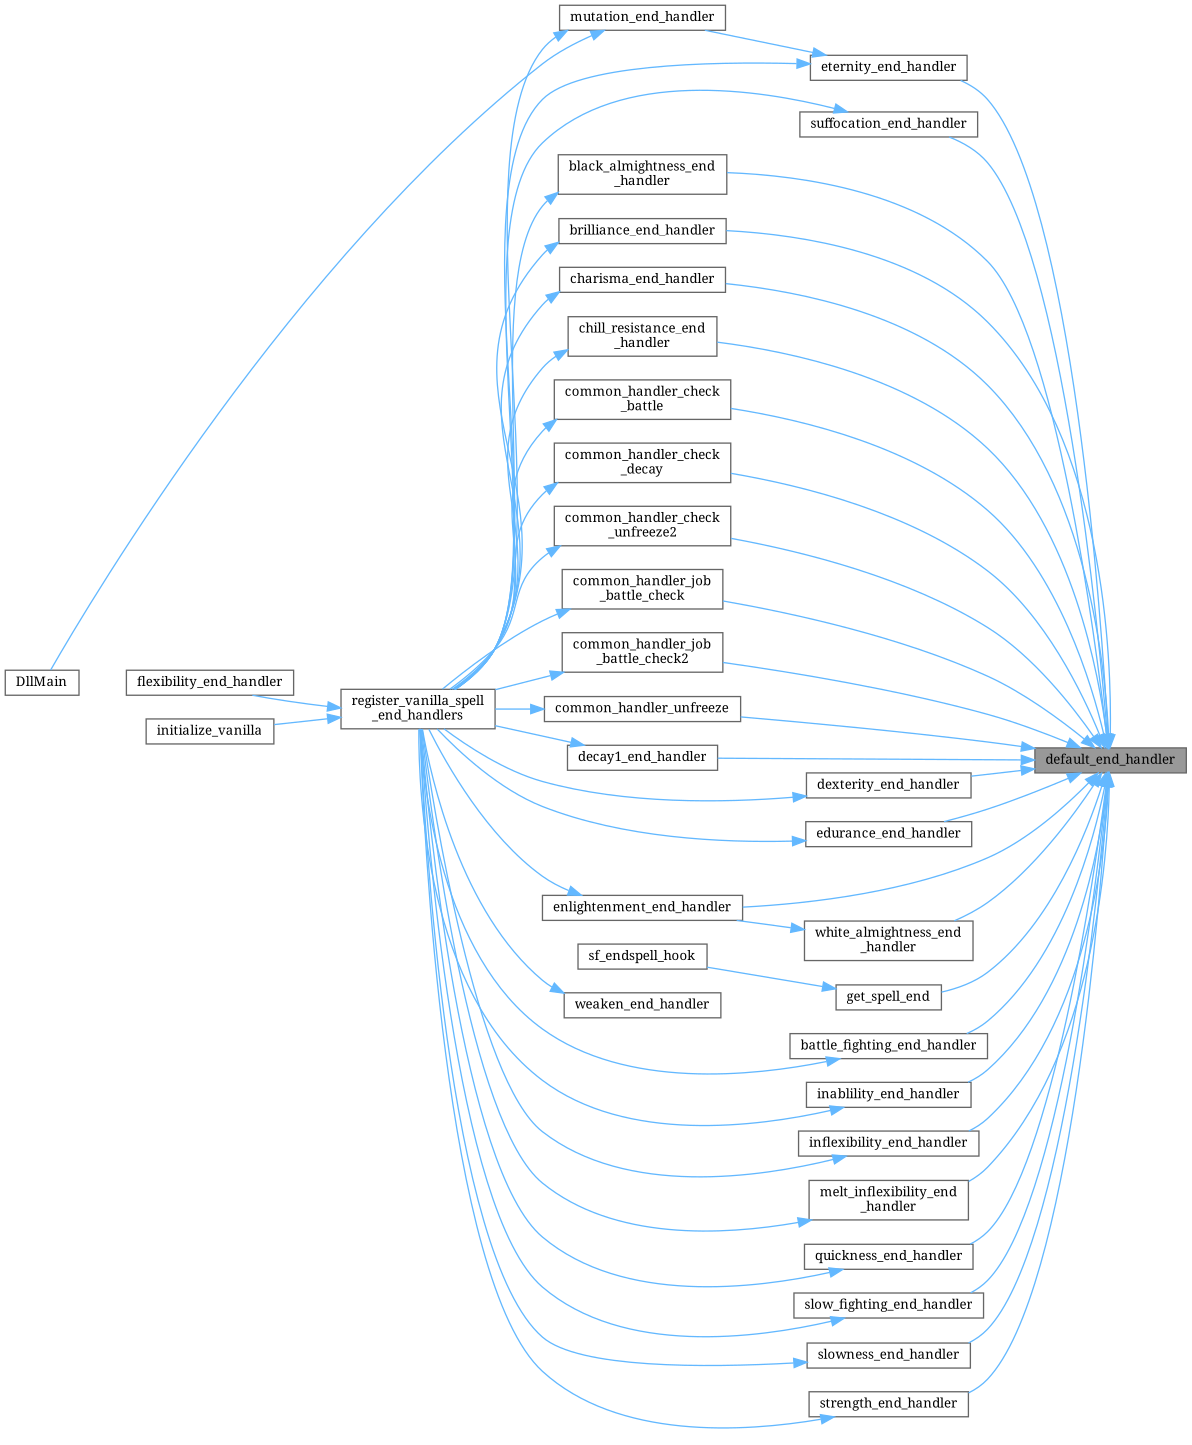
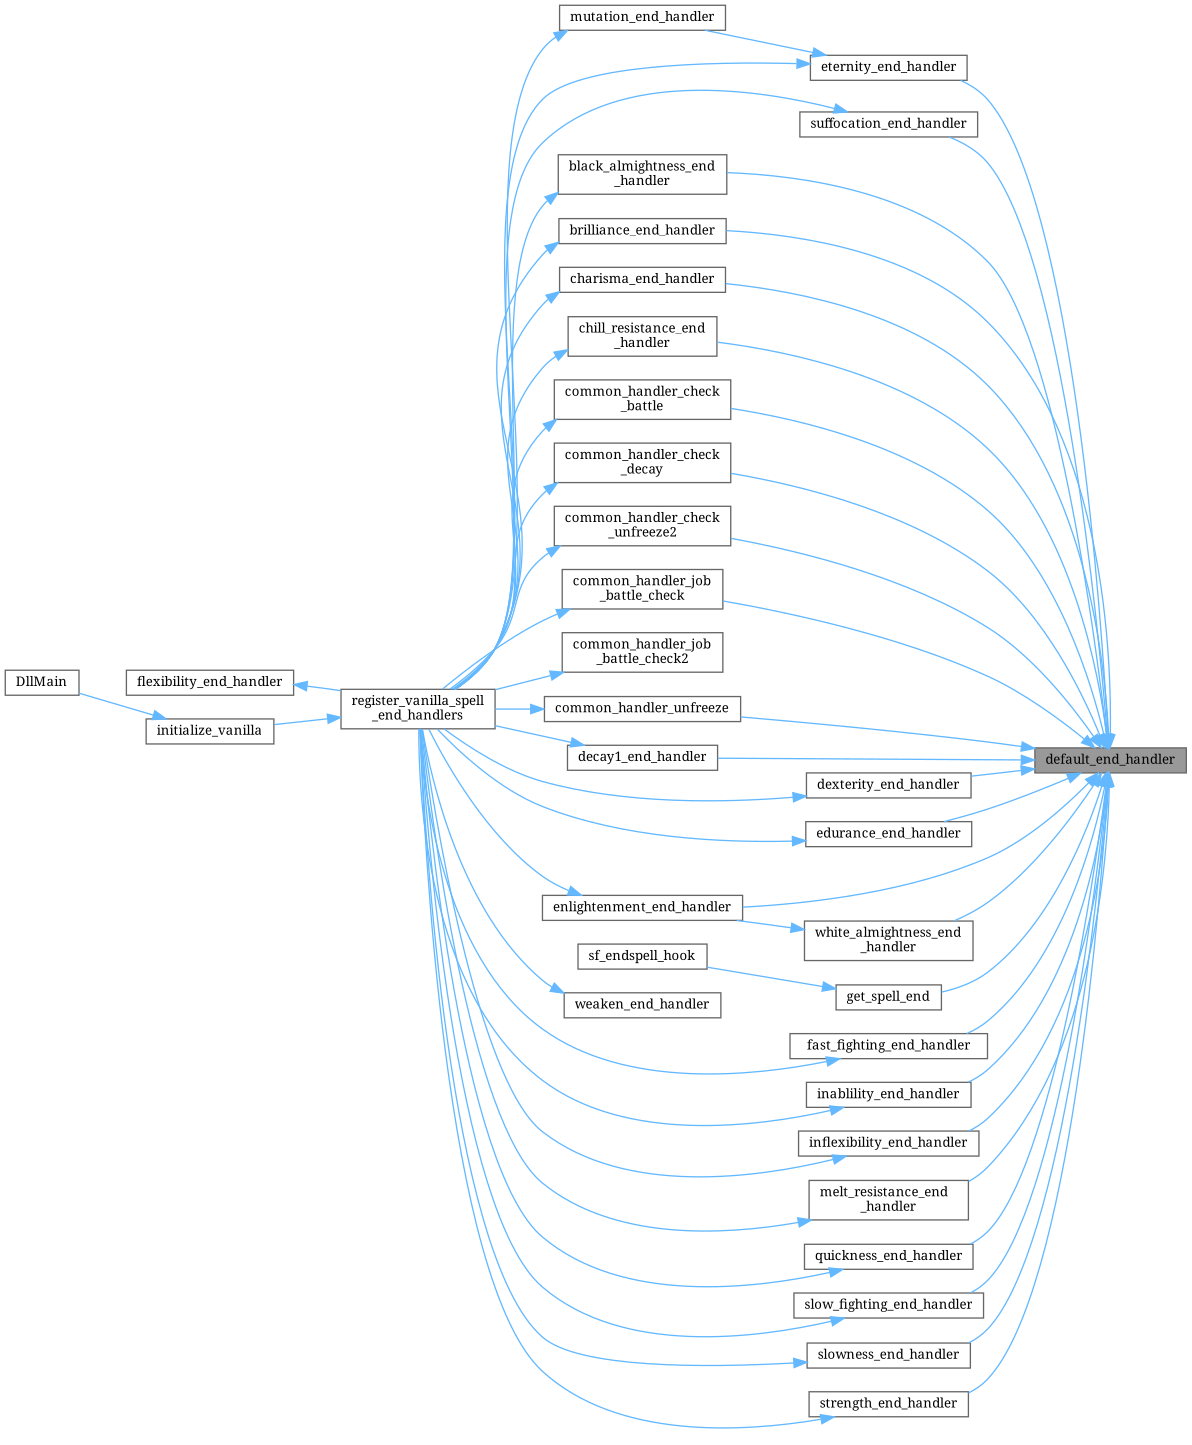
  digraph {
    fontname="Noto Serif"
    rankdir=RL
    node [color=grey40 fillcolor=white fontname="Noto Serif" fontsize=10 shape=box style=filled]
    edge [color=steelblue1 dir=back fontname="Noto Serif" fontsize=10 labelfontname=Helvetica labelfontsize=10 style=solid]
    n1 [color=gray40 fillcolor=grey60 fontcolor=black height=0.2 label=default_end_handler width=0.4]
    n2 [height=0.2 label="black_almightness_end\l_handler" width=0.4]
    n3 [height=0.2 label=brilliance_end_handler width=0.4]
    n4 [height=0.2 label=charisma_end_handler width=0.4]
    n5 [height=0.2 label="chill_resistance_end\l_handler" width=0.4]
    n6 [height=0.2 label="common_handler_check\l_battle" width=0.4]
    n7 [height=0.2 label="common_handler_check\l_decay" width=0.4]
    n8 [height=0.2 label="common_handler_check\l_unfreeze2" width=0.4]
    n9 [height=0.2 label="common_handler_job\l_battle_check" width=0.4]
    n10 [height=0.2 label="common_handler_job\l_battle_check2" width=0.4]
    n11 [height=0.2 label=common_handler_unfreeze width=0.4]
    n12 [height=0.2 label=decay1_end_handler width=0.4]
    n13 [height=0.2 label=dexterity_end_handler width=0.4]
    n14 [height=0.2 label=edurance_end_handler width=0.4]
    n15 [height=0.2 label=enlightenment_end_handler width=0.4]
    n16 [height=0.2 label=eternity_end_handler width=0.4]
-   n17 [height=0.2 label=battle_fighting_end_handler width=0.4]
+   n17 [height=0.2 label=fast_fighting_end_handler width=0.4]
    n18 [height=0.2 label=get_spell_end width=0.4]
    n19 [height=0.2 label=inablility_end_handler width=0.4]
    n20 [height=0.2 label=inflexibility_end_handler width=0.4]
-   n21 [height=0.2 label="melt_inflexibility_end\l_handler" width=0.4]
+   n21 [height=0.2 label="melt_resistance_end\l_handler" width=0.4]
    n22 [height=0.2 label=quickness_end_handler width=0.4]
    n23 [height=0.2 label=slow_fighting_end_handler width=0.4]
    n24 [height=0.2 label=slowness_end_handler width=0.4]
    n25 [height=0.2 label=strength_end_handler width=0.4]
    n26 [height=0.2 label=suffocation_end_handler width=0.4]
    n27 [height=0.2 label="white_almightness_end\l_handler" width=0.4]
    n28 [height=0.2 label="register_vanilla_spell\l_end_handlers" width=0.4]
    n29 [height=0.2 label=mutation_end_handler width=0.4]
    n30 [height=0.2 label=flexibility_end_handler width=0.4]
    n31 [height=0.2 label=sf_endspell_hook width=0.4]
    n32 [height=0.2 label=weaken_end_handler width=0.4]
    n33 [height=0.2 label=initialize_vanilla width=0.4]
    n34 [height=0.2 label=DllMain width=0.4]
    n1 -> n2
    n1 -> n3
    n1 -> n4
    n1 -> n5
    n1 -> n6
    n1 -> n7
    n1 -> n8
    n1 -> n9
-   n1 -> n10
    n1 -> n11
    n1 -> n12
    n1 -> n13
    n1 -> n14
    n1 -> n15
    n1 -> n16
    n1 -> n17
    n1 -> n18
    n1 -> n19
    n1 -> n20
    n1 -> n21
    n1 -> n22
    n1 -> n23
    n1 -> n24
    n1 -> n25
    n1 -> n26
    n1 -> n27
    n2 -> n28
    n3 -> n28
    n4 -> n28
    n5 -> n28
    n6 -> n28
    n7 -> n28
    n8 -> n28
    n9 -> n28
    n10 -> n28
    n11 -> n28
    n12 -> n28
    n13 -> n28
    n14 -> n28
    n15 -> n28
    n16 -> n28
    n16 -> n29
    n17 -> n28
    n18 -> n31
    n19 -> n28
    n20 -> n28
    n21 -> n28
    n22 -> n28
    n23 -> n28
    n24 -> n28
    n25 -> n28
    n26 -> n28
    n27 -> n15
    n28 -> n33
    n29 -> n28
-   n28 -> n30
+   n30 -> n28
    n32 -> n28
-   n29 -> n34
+   n33 -> n34
  }
